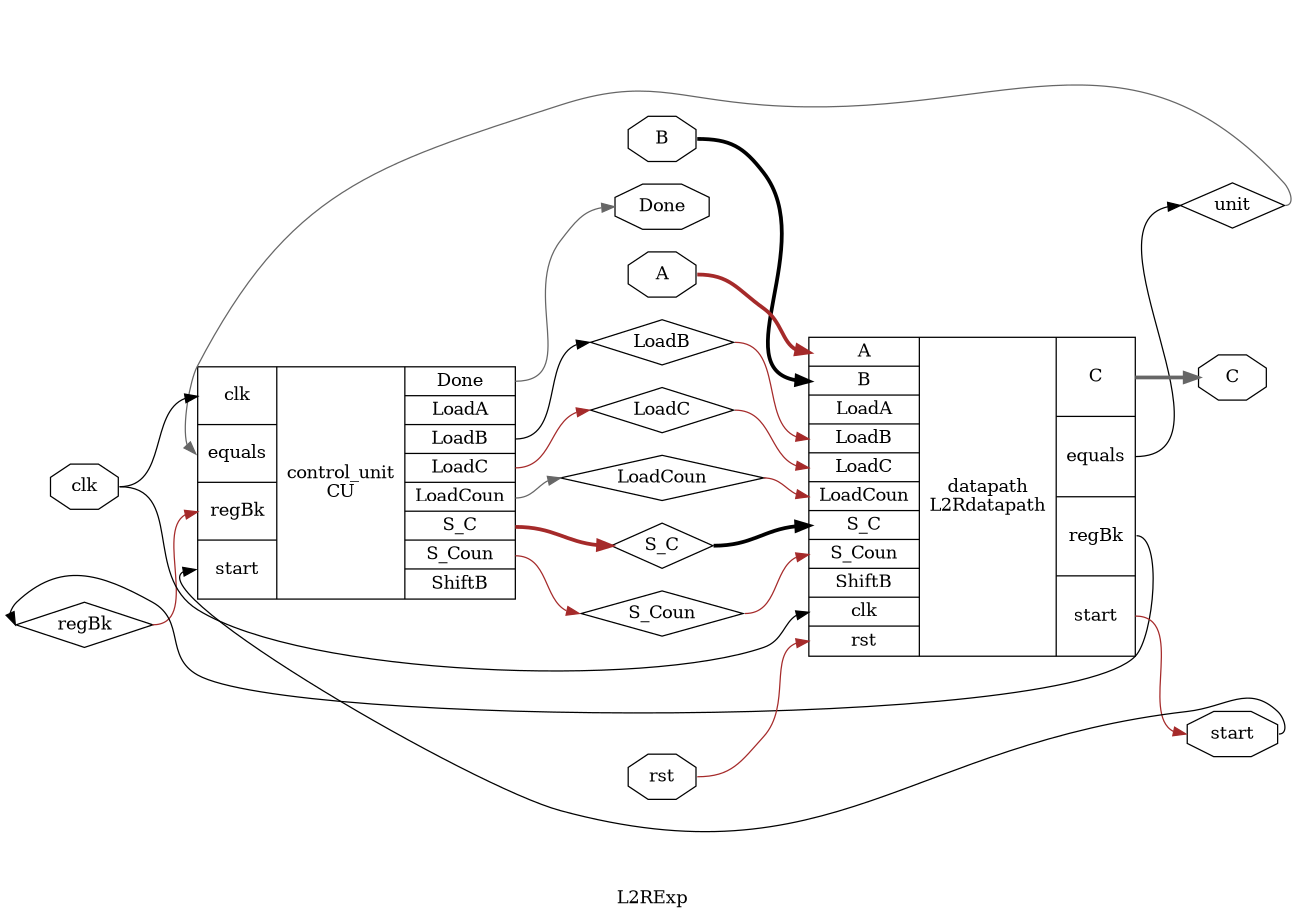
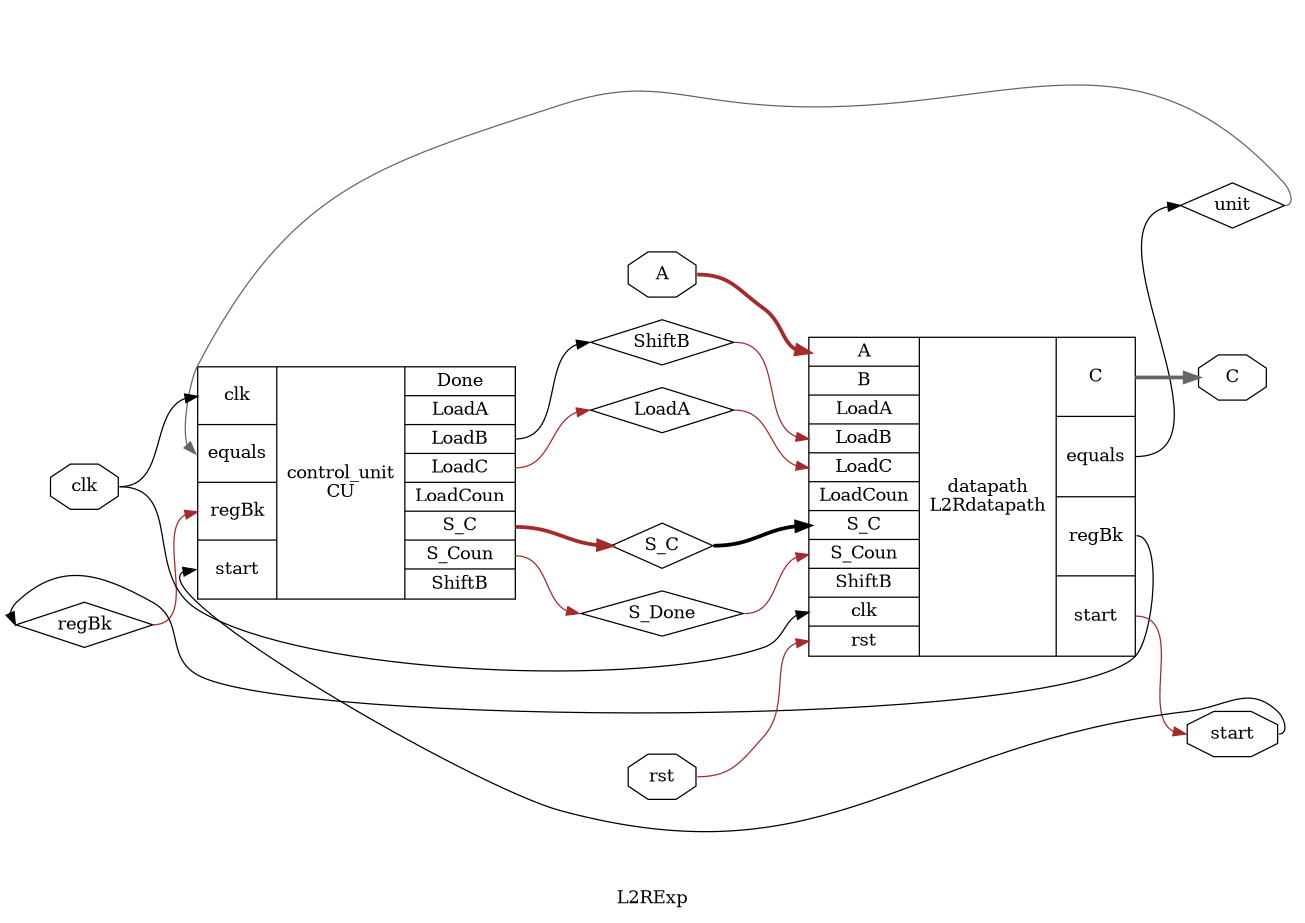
  digraph {
    label=L2RExp
    rankdir=LR
    remincross=true
    node [color=black fontcolor=black shape=diamond]
    edge [color=brown headport=w tailport=e]
    n1 [label=regBk]
    n2 [label="{{<p14> clk|<p2> equals|<p1> regBk|<p12> start}|control_unit\nCU|{<p10> Done|<p9> LoadA|<p7> LoadB|<p5> LoadC|<p8> LoadCoun|<p3> S_C|<p4> S_Coun|<p6> ShiftB}}" shape=record color="" fontcolor=""]
    n3 [label=S_C]
-   n4 [label=S_Coun]
-   n5 [label=LoadC]
-   n6 [label=LoadB]
-   n7 [label=LoadCoun]
-   n8 [label=Done shape=octagon]
+   n4 [label=S_Done]
+   n5 [label=LoadA]
+   n6 [label=ShiftB]
    n9 [label=unit]
    n10 [label="{{<p16> A|<p15> B|<p9> LoadA|<p7> LoadB|<p5> LoadC|<p8> LoadCoun|<p3> S_C|<p4> S_Coun|<p6> ShiftB|<p14> clk|<p13> rst}|datapath\nL2Rdatapath|{<p11> C|<p2> equals|<p1> regBk|<p12> start}}" shape=record color="" fontcolor=""]
    n11 [label=C shape=octagon]
    n12 [label=start shape=octagon]
    n13 [label=rst shape=octagon]
    n14 [label=clk shape=octagon]
-   n15 [label=B shape=octagon]
    n16 [label=A shape=octagon]
    n1 -> n2 [headport="p1:w"]
    n2 -> n3 [style="setlinewidth(3)" tailport="p3:e"]
    n2 -> n4 [tailport="p4:e"]
    n2 -> n5 [tailport="p5:e"]
    n2 -> n6 [color=black tailport="p7:e"]
-   n2 -> n7 [color=gray40 tailport="p8:e"]
-   n2 -> n8 [color=gray40 tailport="p10:e"]
    n3 -> n10 [color=black headport="p3:w" style="setlinewidth(3)"]
    n4 -> n10 [headport="p4:w"]
    n5 -> n10 [headport="p5:w"]
    n6 -> n10 [headport="p7:w"]
-   n7 -> n10 [headport="p8:w"]
    n9 -> n2 [color=gray40 headport="p2:w"]
    n10 -> n1 [color=black tailport="p1:e"]
    n10 -> n9 [color=black tailport="p2:e"]
    n10 -> n11 [color=gray40 style="setlinewidth(3)" tailport="p11:e"]
    n10 -> n12 [tailport="p12:e"]
    n12 -> n2 [color=black headport="p12:w"]
    n13 -> n10 [headport="p13:w"]
    n14 -> n2 [color=black headport="p14:w"]
    n14 -> n10 [color=black headport="p14:w"]
-   n15 -> n10 [color=black headport="p15:w" style="setlinewidth(3)"]
    n16 -> n10 [headport="p16:w" style="setlinewidth(3)"]
  }
